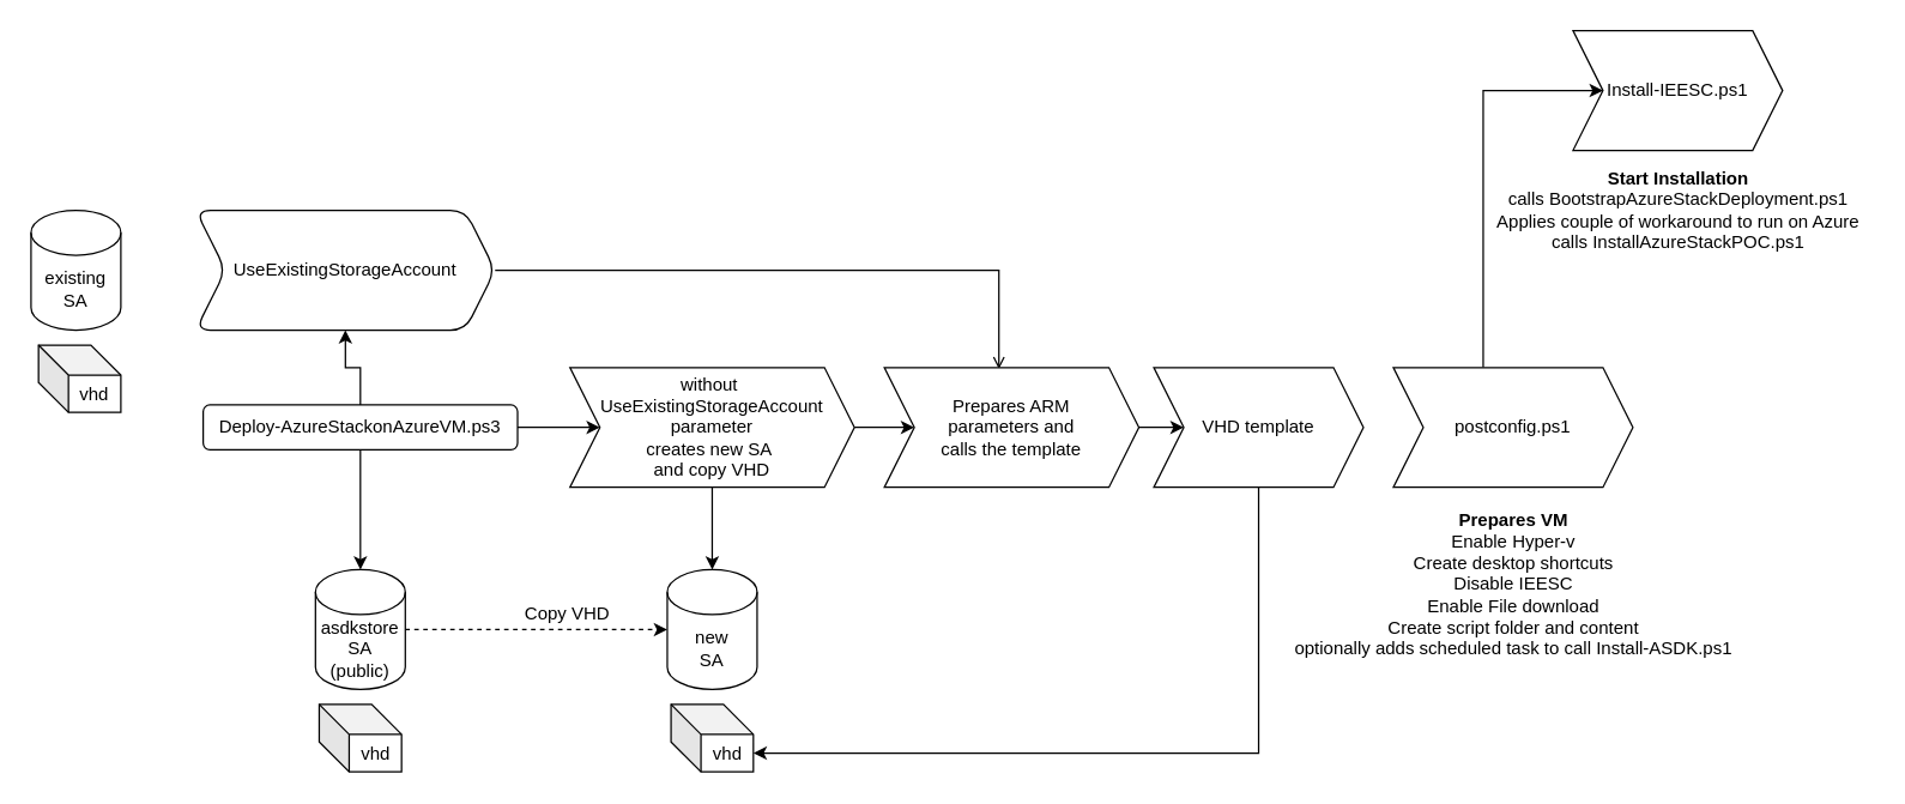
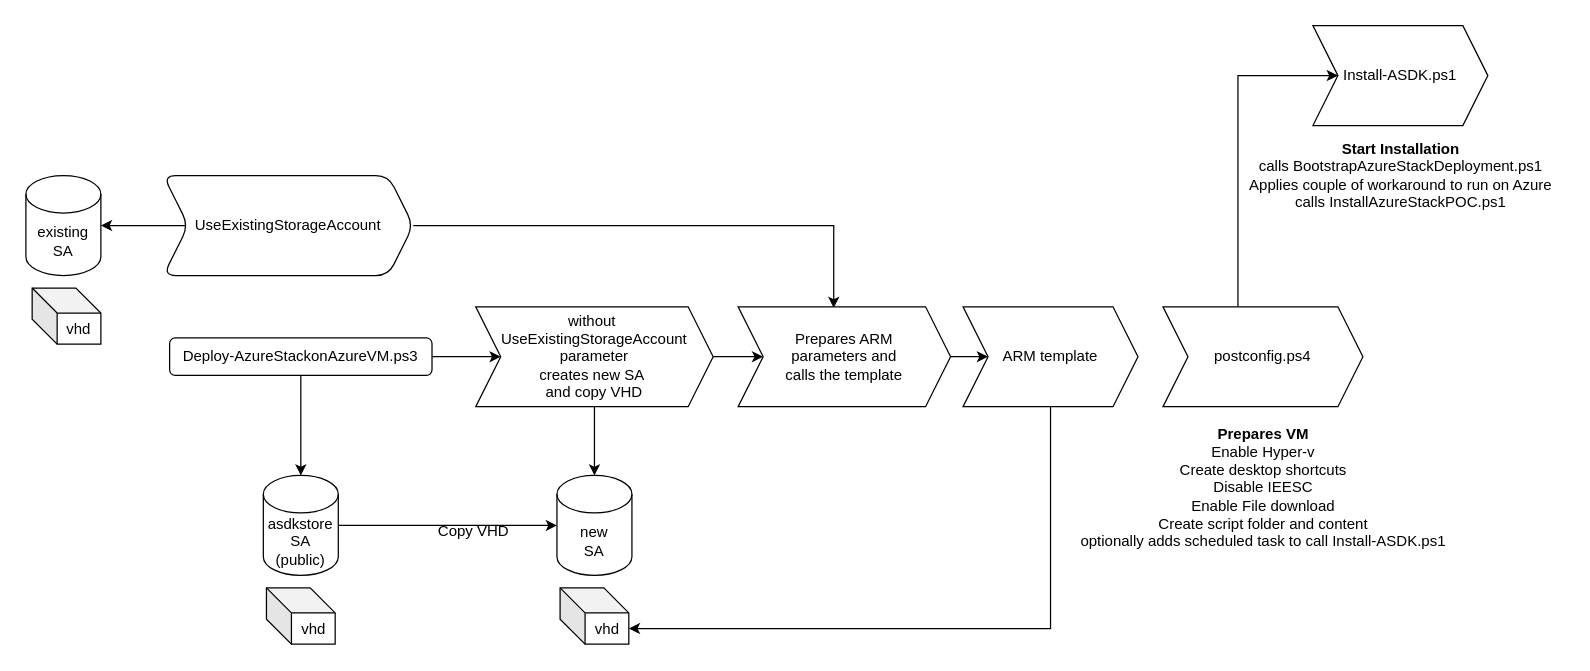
  <mxCell id="0" />
  <mxCell id="1" parent="0" />
- <mxCell id="2" value="" style="edgeStyle=orthogonalEdgeStyle;rounded=0;orthogonalLoop=1;jettySize=auto;html=1;" edge="1" parent="1" source="5" target="8"><mxGeometry relative="1" as="geometry" /></mxCell>
  <mxCell id="3" style="edgeStyle=orthogonalEdgeStyle;rounded=0;orthogonalLoop=1;jettySize=auto;html=1;entryX=0.5;entryY=0;entryDx=0;entryDy=0;entryPerimeter=0;" edge="1" parent="1" source="5" target="11"><mxGeometry relative="1" as="geometry" /></mxCell>
  <mxCell id="4" style="edgeStyle=orthogonalEdgeStyle;rounded=0;orthogonalLoop=1;jettySize=auto;html=1;" edge="1" parent="1" source="5" target="16"><mxGeometry relative="1" as="geometry" /></mxCell>
  <mxCell id="5" value="Deploy-AzureStackonAzureVM.ps3" style="rounded=1;whiteSpace=wrap;html=1;" vertex="1" parent="1"><mxGeometry x="135" y="270" width="210" height="30" as="geometry" /></mxCell>
- <mxCell id="7" style="edgeStyle=orthogonalEdgeStyle;rounded=0;orthogonalLoop=1;jettySize=auto;html=1;entryX=0.45;entryY=0.013;entryDx=0;entryDy=0;entryPerimeter=0;endArrow=open;" edge="1" parent="1" source="8" target="18"><mxGeometry relative="1" as="geometry" /></mxCell>
+ <mxCell id="6" value="" style="edgeStyle=orthogonalEdgeStyle;rounded=0;orthogonalLoop=1;jettySize=auto;html=1;" edge="1" parent="1" source="8" target="9"><mxGeometry relative="1" as="geometry" /></mxCell>
+ <mxCell id="7" style="edgeStyle=orthogonalEdgeStyle;rounded=0;orthogonalLoop=1;jettySize=auto;html=1;entryX=0.45;entryY=0.013;entryDx=0;entryDy=0;entryPerimeter=0;" edge="1" parent="1" source="8" target="18"><mxGeometry relative="1" as="geometry" /></mxCell>
  <mxCell id="8" value="UseExistingStorageAccount" style="shape=step;perimeter=stepPerimeter;whiteSpace=wrap;html=1;fixedSize=1;rounded=1;" vertex="1" parent="1"><mxGeometry x="130" y="140" width="200" height="80" as="geometry" /></mxCell>
  <mxCell id="9" value="existing&lt;br&gt;SA" style="shape=cylinder3;whiteSpace=wrap;html=1;boundedLbl=1;backgroundOutline=1;size=15;" vertex="1" parent="1"><mxGeometry x="20" y="140" width="60" height="80" as="geometry" /></mxCell>
- <mxCell id="10" value="" style="edgeStyle=orthogonalEdgeStyle;rounded=0;orthogonalLoop=1;jettySize=auto;html=1;dashed=1;" edge="1" parent="1" source="11" target="12"><mxGeometry relative="1" as="geometry" /></mxCell>
+ <mxCell id="10" value="" style="edgeStyle=orthogonalEdgeStyle;rounded=0;orthogonalLoop=1;jettySize=auto;html=1;" edge="1" parent="1" source="11" target="12"><mxGeometry relative="1" as="geometry" /></mxCell>
  <mxCell id="11" value="asdkstore&lt;br&gt;SA&lt;br&gt;(public)" style="shape=cylinder3;whiteSpace=wrap;html=1;boundedLbl=1;backgroundOutline=1;size=15;" vertex="1" parent="1"><mxGeometry x="210" y="380" width="60" height="80" as="geometry" /></mxCell>
  <mxCell id="12" value="new&lt;br&gt;SA" style="shape=cylinder3;whiteSpace=wrap;html=1;boundedLbl=1;backgroundOutline=1;size=15;" vertex="1" parent="1"><mxGeometry x="445" y="380" width="60" height="80" as="geometry" /></mxCell>
- <mxCell id="13" value="Copy VHD" style="text;html=1;align=center;verticalAlign=middle;resizable=0;points=[];autosize=1;" vertex="1" parent="1"><mxGeometry x="343" y="400" width="70" height="20" as="geometry" /></mxCell>
+ <mxCell id="13" value="Copy VHD" style="text;html=1;align=center;verticalAlign=middle;resizable=0;points=[];autosize=1;" vertex="1" parent="1"><mxGeometry x="343" y="415" width="70" height="20" as="geometry" /></mxCell>
  <mxCell id="14" style="edgeStyle=orthogonalEdgeStyle;rounded=0;orthogonalLoop=1;jettySize=auto;html=1;entryX=0.5;entryY=0;entryDx=0;entryDy=0;entryPerimeter=0;" edge="1" parent="1" source="16" target="12"><mxGeometry relative="1" as="geometry" /></mxCell>
  <mxCell id="15" style="edgeStyle=orthogonalEdgeStyle;rounded=0;orthogonalLoop=1;jettySize=auto;html=1;entryX=0;entryY=0.5;entryDx=0;entryDy=0;" edge="1" parent="1" source="16" target="18"><mxGeometry relative="1" as="geometry"><Array as="points"><mxPoint x="600" y="285" /><mxPoint x="600" y="285" /></Array></mxGeometry></mxCell>
  <mxCell id="16" value="without&amp;nbsp;&lt;br&gt;UseExistingStorageAccount&lt;br&gt;parameter&lt;br&gt;creates new SA&amp;nbsp;&lt;br&gt;and copy VHD" style="shape=step;perimeter=stepPerimeter;whiteSpace=wrap;html=1;fixedSize=1;" vertex="1" parent="1"><mxGeometry x="380" y="245" width="190" height="80" as="geometry" /></mxCell>
  <mxCell id="17" style="edgeStyle=orthogonalEdgeStyle;rounded=0;orthogonalLoop=1;jettySize=auto;html=1;" edge="1" parent="1" source="18" target="20"><mxGeometry relative="1" as="geometry" /></mxCell>
  <mxCell id="18" value="Prepares ARM &lt;br&gt;parameters and &lt;br&gt;calls the template" style="shape=step;perimeter=stepPerimeter;whiteSpace=wrap;html=1;fixedSize=1;" vertex="1" parent="1"><mxGeometry x="590" y="245" width="170" height="80" as="geometry" /></mxCell>
  <mxCell id="19" style="edgeStyle=orthogonalEdgeStyle;rounded=0;orthogonalLoop=1;jettySize=auto;html=1;entryX=0;entryY=0;entryDx=55;entryDy=32.5;entryPerimeter=0;" edge="1" parent="1" source="20" target="22"><mxGeometry relative="1" as="geometry"><Array as="points"><mxPoint x="840" y="503" /></Array></mxGeometry></mxCell>
- <mxCell id="20" value="VHD template" style="shape=step;perimeter=stepPerimeter;whiteSpace=wrap;html=1;fixedSize=1;" vertex="1" parent="1"><mxGeometry x="770" y="245" width="140" height="80" as="geometry" /></mxCell>
+ <mxCell id="20" value="ARM template" style="shape=step;perimeter=stepPerimeter;whiteSpace=wrap;html=1;fixedSize=1;" vertex="1" parent="1"><mxGeometry x="770" y="245" width="140" height="80" as="geometry" /></mxCell>
  <mxCell id="21" value="vhd" style="shape=cube;whiteSpace=wrap;html=1;boundedLbl=1;backgroundOutline=1;darkOpacity=0.05;darkOpacity2=0.1;" vertex="1" parent="1"><mxGeometry x="212.5" y="470" width="55" height="45" as="geometry" /></mxCell>
  <mxCell id="22" value="vhd" style="shape=cube;whiteSpace=wrap;html=1;boundedLbl=1;backgroundOutline=1;darkOpacity=0.05;darkOpacity2=0.1;" vertex="1" parent="1"><mxGeometry x="447.5" y="470" width="55" height="45" as="geometry" /></mxCell>
  <mxCell id="23" style="edgeStyle=orthogonalEdgeStyle;rounded=0;orthogonalLoop=1;jettySize=auto;html=1;entryX=0;entryY=0.5;entryDx=0;entryDy=0;" edge="1" parent="1" source="24" target="26"><mxGeometry relative="1" as="geometry"><Array as="points"><mxPoint x="990" y="60" /></Array></mxGeometry></mxCell>
- <mxCell id="24" value="postconfig.ps1" style="shape=step;perimeter=stepPerimeter;whiteSpace=wrap;html=1;fixedSize=1;" vertex="1" parent="1"><mxGeometry x="930" y="245" width="160" height="80" as="geometry" /></mxCell>
+ <mxCell id="24" value="postconfig.ps4" style="shape=step;perimeter=stepPerimeter;whiteSpace=wrap;html=1;fixedSize=1;" vertex="1" parent="1"><mxGeometry x="930" y="245" width="160" height="80" as="geometry" /></mxCell>
  <mxCell id="25" value="&lt;b&gt;Prepares VM&lt;/b&gt;&lt;br&gt;Enable Hyper-v&lt;br&gt;Create desktop shortcuts&lt;br&gt;Disable IEESC&lt;br&gt;Enable File download&lt;br&gt;Create script folder and content&lt;br&gt;optionally adds scheduled task to call Install-ASDK.ps1" style="text;html=1;align=center;verticalAlign=middle;resizable=0;points=[];autosize=1;" vertex="1" parent="1"><mxGeometry x="855" y="340" width="310" height="100" as="geometry" /></mxCell>
- <mxCell id="26" value="Install-IEESC.ps1" style="shape=step;perimeter=stepPerimeter;whiteSpace=wrap;html=1;fixedSize=1;" vertex="1" parent="1"><mxGeometry x="1050" y="20" width="140" height="80" as="geometry" /></mxCell>
+ <mxCell id="26" value="Install-ASDK.ps1" style="shape=step;perimeter=stepPerimeter;whiteSpace=wrap;html=1;fixedSize=1;" vertex="1" parent="1"><mxGeometry x="1050" y="20" width="140" height="80" as="geometry" /></mxCell>
  <mxCell id="27" value="&lt;b&gt;Start Installation&lt;/b&gt;&lt;br&gt;calls&amp;nbsp;BootstrapAzureStackDeployment.ps1&lt;br&gt;Applies couple of workaround to run on Azure&lt;br&gt;calls&amp;nbsp;InstallAzureStackPOC.ps1&lt;br&gt;" style="text;html=1;align=center;verticalAlign=middle;resizable=0;points=[];autosize=1;" vertex="1" parent="1"><mxGeometry x="990" y="110" width="260" height="60" as="geometry" /></mxCell>
  <mxCell id="28" value="vhd" style="shape=cube;whiteSpace=wrap;html=1;boundedLbl=1;backgroundOutline=1;darkOpacity=0.05;darkOpacity2=0.1;" vertex="1" parent="1"><mxGeometry x="25" y="230" width="55" height="45" as="geometry" /></mxCell>
